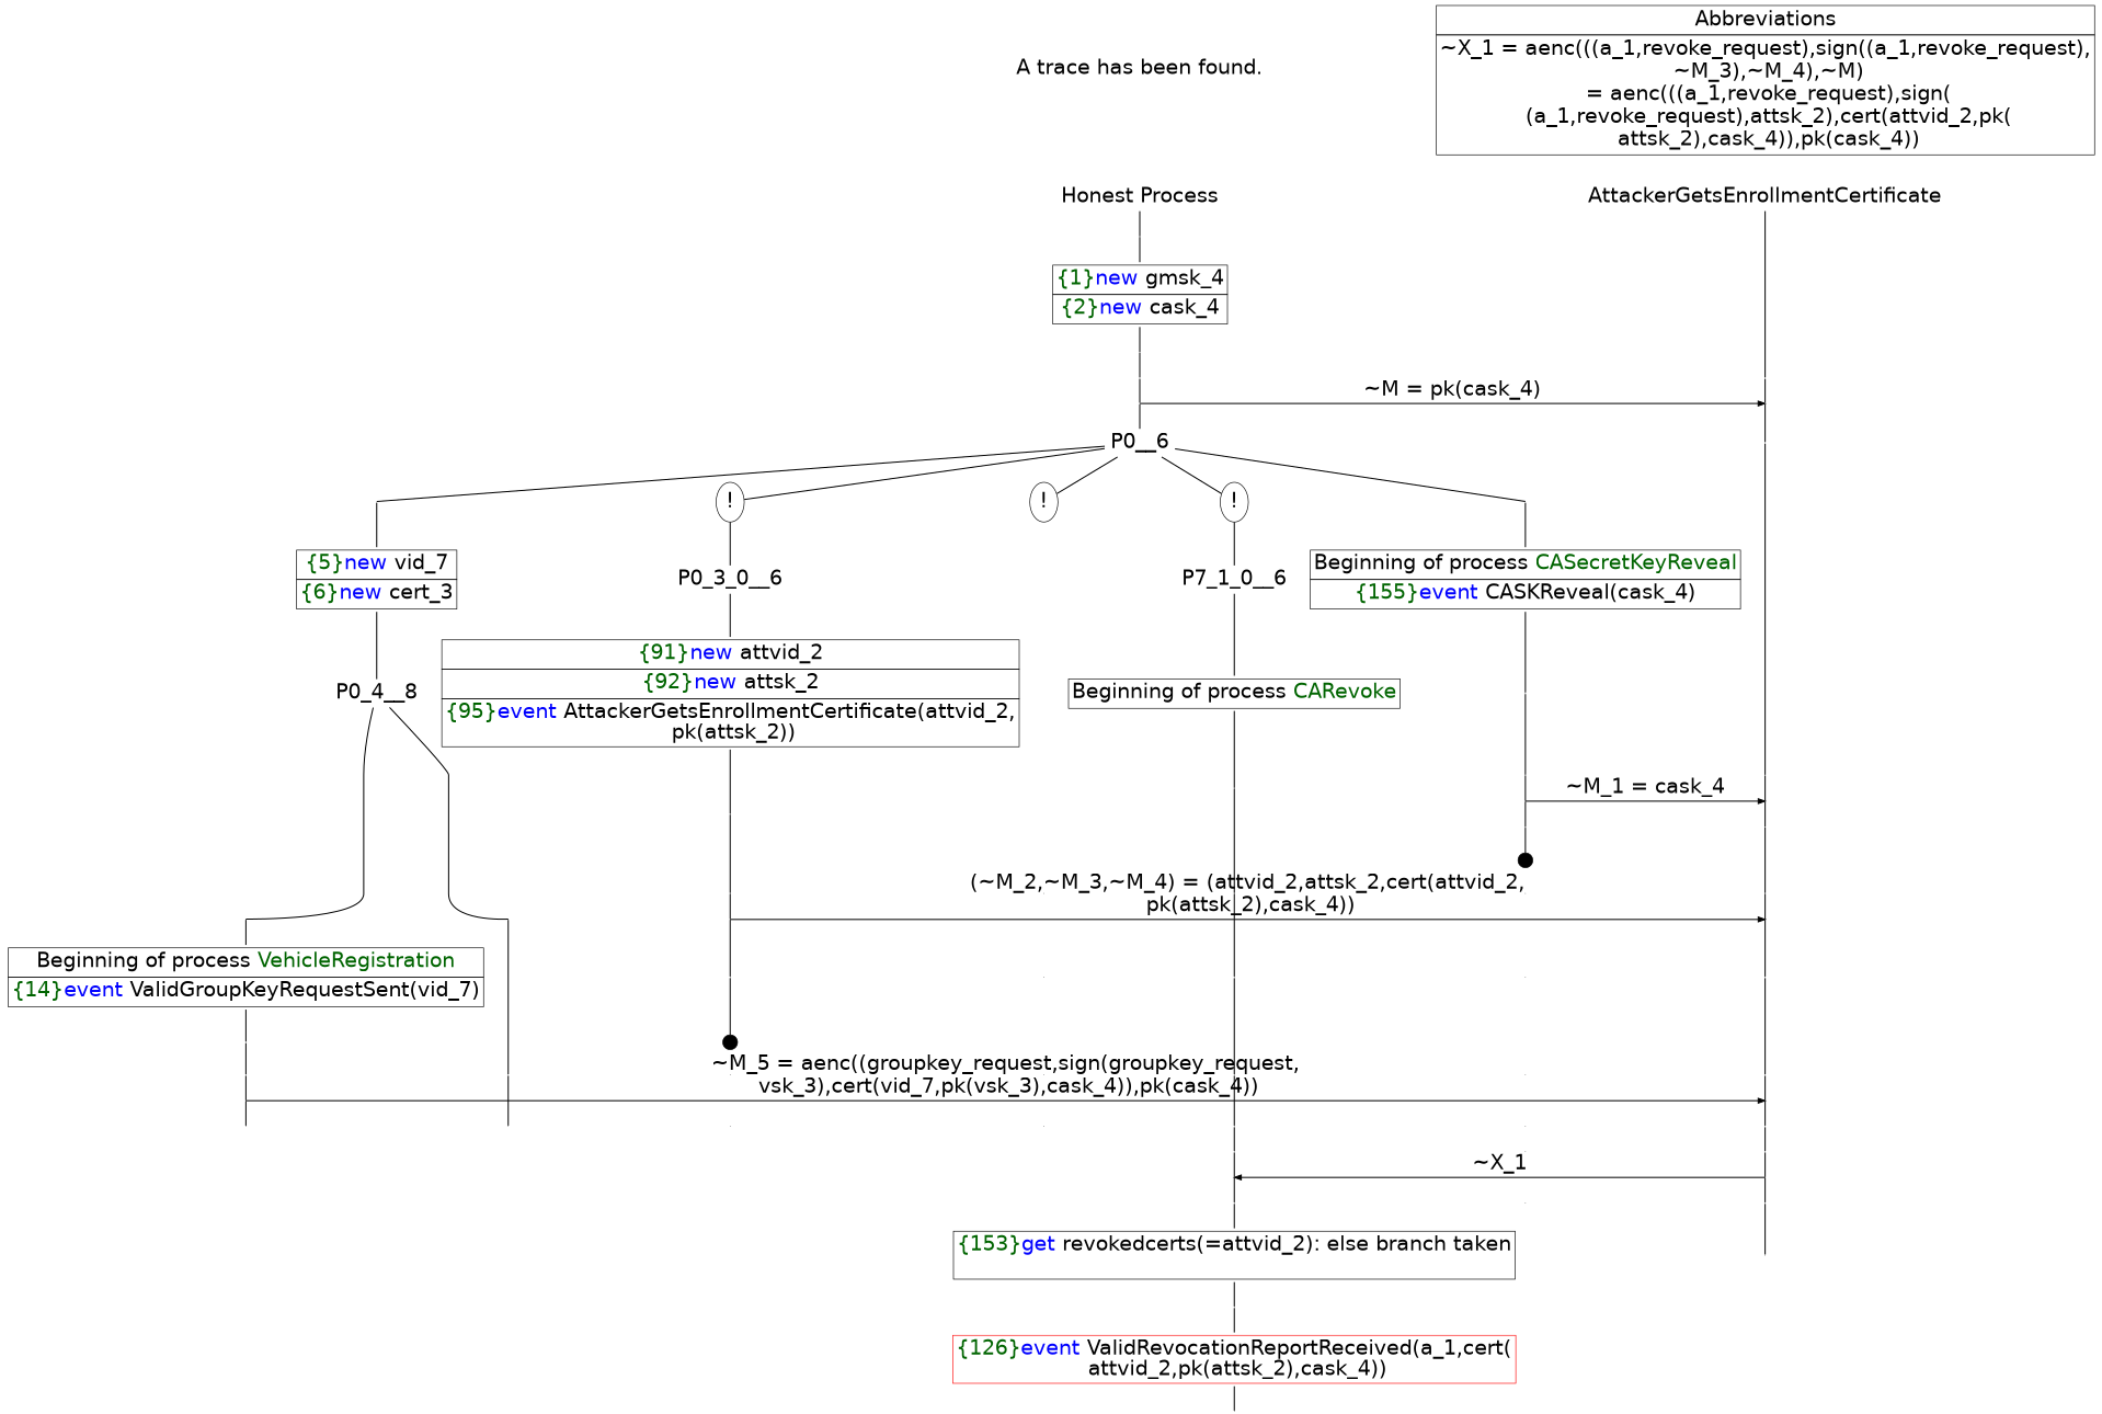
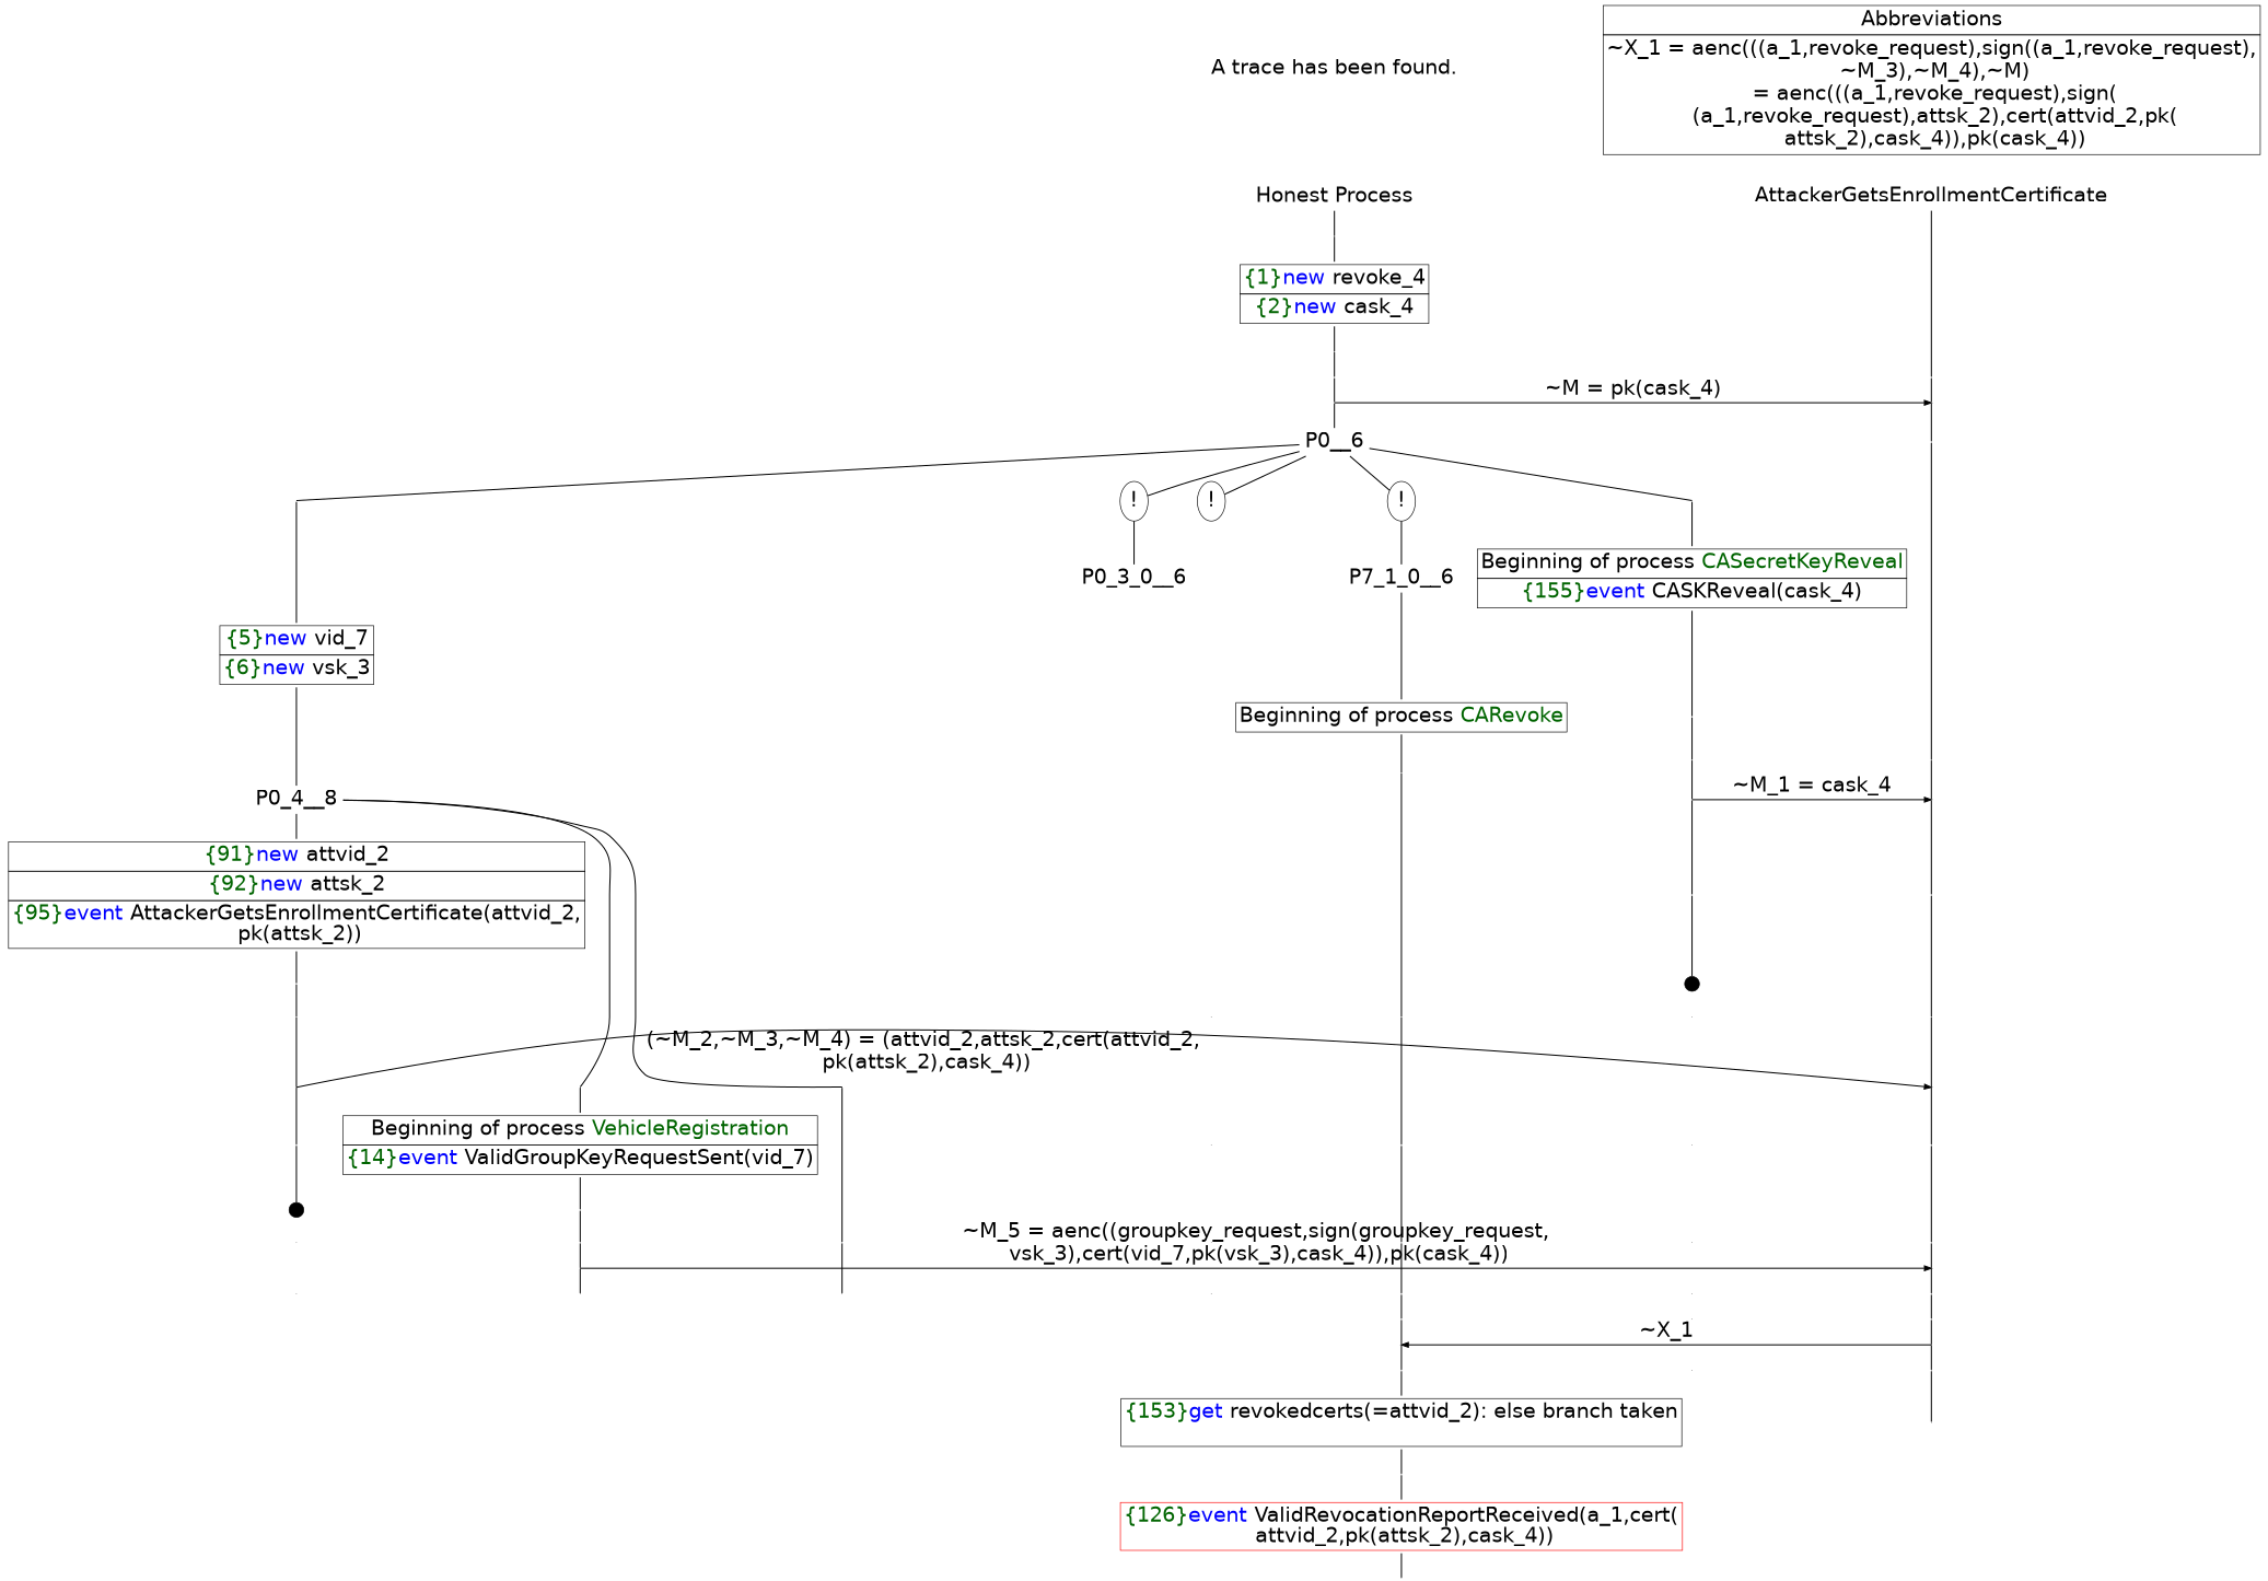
  digraph {
    fontname="DejaVu Sans"
    ordering=out
    node [fontname="DejaVu Sans" fontsize=30 shape=point]
    edge [arrowhead=none fontname="DejaVu Sans" fontsize=30 penwidth=1.6 weight=100]
    n1 [height=0 label="Honest Process" shape=plaintext width=0]
    n2 [height=0 label=AttackerGetsEnrollmentCertificate shape=plaintext width=0]
    P0__4 [height=0 width=0]
    P__1 [height=0 width=0]
    P0__5 [height=0 width=0]
    P__2 [height=0 width=0]
    P0__6 [fixedsize=false height=0 shape=none width=0]
    P__3 [height=0 width=0]
    P0_4__6 [height=0 width=0]
    n10 [height=0 label="!" shape=ellipse width=0]
    n11 [height=0 label="!" shape=ellipse width=0]
    n12 [height=0 label="!" shape=ellipse width=0]
    P0_0__6 [height=0 width=0]
    P0_0__9 [height=0 width=0]
    P__4 [height=0 width=0]
    P0_0__10 [height=0 width=0]
    P__5 [height=0 width=0]
    P0_0__11 [height=0 width=0]
    P__6 [height=0 width=0]
    P0_3_0__9 [height=0 width=0]
    P0_2__7 [height=0 style=invisible width=0]
    P0_1_0__9 [height=0 width=0]
    P0_0__13 [height=0 style=invisible width=0]
    P__7 [height=0 width=0]
    P0_3_0__10 [height=0 width=0]
    P__8 [height=0 width=0]
    P0_3_0__11 [height=0 width=0]
    P0_2__8 [height=0 style=invisible width=0]
    P0_1_0__10 [height=0 width=0]
    P0_0__14 [height=0 style=invisible width=0]
    P__9 [height=0 width=0]
    P0_4_1__8 [height=0 width=0]
    P0_4_0__8 [height=0 width=0]
    P0_4_1__11 [height=0 width=0]
    P0_4_0__9 [height=0 width=0]
    P0_3_0__13 [height=0 style=invisible width=0]
    P0_2__9 [height=0 style=invisible width=0]
    P0_1_0__11 [height=0 width=0]
    P0_0__15 [height=0 style=invisible width=0]
    P__10 [height=0 width=0]
    P0_4_1__12 [height=0 width=0]
    P__11 [height=0 width=0]
    P0_4_1__13 [height=0 width=0]
    P0_4_0__10 [height=0 width=0]
    P0_3_0__14 [height=0 style=invisible width=0]
    P0_2__10 [height=0 style=invisible width=0]
    P0_1_0__12 [height=0 width=0]
    P0_0__16 [height=0 style=invisible width=0]
    P__12 [height=0 width=0]
    P0_1_0__13 [height=0 width=0]
    P0_0__17 [height=0 style=invisible width=0]
    P__13 [height=0 width=0]
    P0_1_0__14 [height=0 width=0]
    P__14 [height=0 width=0]
    P0_1_0__15 [height=0 width=0]
    P0_0__18 [height=0 style=invisible width=0]
    P__15 [height=0 width=0]
    n58 [height=0 label=<<TABLE BORDER="0" CELLBORDER="1" CELLSPACING="0" CELLPADDING="4"> <TR><TD><FONT COLOR="darkgreen">{153}</FONT><FONT COLOR="blue">get</FONT> revokedcerts(=attvid_2): else branch taken<br/> </TD></TR></TABLE>> shape=plaintext width=0]
    P__16 [height=0 width=0]
    P0__1 [height=0 width=0]
-   n61 [height=0 label=<<TABLE BORDER="0" CELLBORDER="1" CELLSPACING="0" CELLPADDING="4"> <TR><TD><FONT COLOR="darkgreen">{5}</FONT><FONT COLOR="blue">new </FONT>vid_7</TD></TR><TR><TD><FONT COLOR="darkgreen">{6}</FONT><FONT COLOR="blue">new </FONT>cert_3</TD></TR></TABLE>> shape=plaintext width=0]
+   n61 [height=0 label=<<TABLE BORDER="0" CELLBORDER="1" CELLSPACING="0" CELLPADDING="4"> <TR><TD><FONT COLOR="darkgreen">{5}</FONT><FONT COLOR="blue">new </FONT>vid_7</TD></TR><TR><TD><FONT COLOR="darkgreen">{6}</FONT><FONT COLOR="blue">new </FONT>vsk_3</TD></TR></TABLE>> shape=plaintext width=0]
    P0_3_0__6 [fixedsize=false height=0 shape=none width=0]
    n63 [fixedsize=false height=0 label=P7_1_0__6 shape=none width=0]
    n64 [height=0 label=<<TABLE BORDER="0" CELLBORDER="1" CELLSPACING="0" CELLPADDING="4"> <TR><TD>Beginning of process <FONT COLOR="darkgreen">CASecretKeyReveal</FONT></TD></TR><TR><TD><FONT COLOR="darkgreen">{155}</FONT><FONT COLOR="blue">event</FONT> CASKReveal(cask_4)</TD></TR></TABLE>> shape=plaintext width=0]
    P0_0__12 [height=0.3 width=0.3]
    P0_3_0__12 [height=0.3 width=0.3]
    n67 [height=0 label=<<TABLE BORDER="0" CELLBORDER="1" CELLSPACING="0" CELLPADDING="4"> <TR><TD>Beginning of process <FONT COLOR="darkgreen">VehicleRegistration</FONT></TD></TR><TR><TD><FONT COLOR="darkgreen">{14}</FONT><FONT COLOR="blue">event</FONT> ValidGroupKeyRequestSent(vid_7)</TD></TR></TABLE>> shape=plaintext width=0]
    P0_1_0__17 [height=0 width=0]
    n69 [height=0 label=<A trace has been found.<br/> > shape=plaintext width=0]
-   n70 [height=0 label=<<TABLE BORDER="0" CELLBORDER="1" CELLSPACING="0" CELLPADDING="4"> <TR><TD><FONT COLOR="darkgreen">{1}</FONT><FONT COLOR="blue">new </FONT>gmsk_4</TD></TR><TR><TD><FONT COLOR="darkgreen">{2}</FONT><FONT COLOR="blue">new </FONT>cask_4</TD></TR></TABLE>> shape=plaintext width=0]
+   n70 [height=0 label=<<TABLE BORDER="0" CELLBORDER="1" CELLSPACING="0" CELLPADDING="4"> <TR><TD><FONT COLOR="darkgreen">{1}</FONT><FONT COLOR="blue">new </FONT>revoke_4</TD></TR><TR><TD><FONT COLOR="darkgreen">{2}</FONT><FONT COLOR="blue">new </FONT>cask_4</TD></TR></TABLE>> shape=plaintext width=0]
    P0__3 [height=0 width=0]
    P0_4__8 [fixedsize=false height=0 shape=none width=0]
    n73 [height=0 label=<<TABLE BORDER="0" CELLBORDER="1" CELLSPACING="0" CELLPADDING="4"> <TR><TD><FONT COLOR="darkgreen">{91}</FONT><FONT COLOR="blue">new </FONT>attvid_2</TD></TR><TR><TD><FONT COLOR="darkgreen">{92}</FONT><FONT COLOR="blue">new </FONT>attsk_2</TD></TR><TR><TD><FONT COLOR="darkgreen">{95}</FONT><FONT COLOR="blue">event</FONT> AttackerGetsEnrollmentCertificate(attvid_2,<br/> pk(attsk_2))</TD></TR></TABLE>> shape=plaintext width=0]
    n74 [height=0 label=<<TABLE BORDER="0" CELLBORDER="1" CELLSPACING="0" CELLPADDING="4"> <TR><TD>Beginning of process <FONT COLOR="darkgreen">CARevoke</FONT></TD></TR></TABLE>> shape=plaintext width=0]
    P0_0__8 [height=0 width=0]
    P0_1_0__8 [height=0 width=0]
    P0_3_0__8 [height=0 width=0]
    P0_4_1__10 [height=0 width=0]
    n79 [color=red height=0 label=<<TABLE BORDER="0" CELLBORDER="1" CELLSPACING="0" CELLPADDING="4"> <TR><TD><FONT COLOR="darkgreen">{126}</FONT><FONT COLOR="blue">event</FONT> ValidRevocationReportReceived(a_1,cert(<br/> attvid_2,pk(attsk_2),cask_4))</TD></TR></TABLE>> shape=plaintext width=0]
    P0_1_0__19 [height=0 width=0]
    n81 [height=0 label=<<TABLE BORDER="0" CELLBORDER="1" CELLSPACING="0" CELLPADDING="4"><TR> <TD> Abbreviations </TD></TR><TR><TD>~X_1 = aenc(((a_1,revoke_request),sign((a_1,revoke_request),<br/> ~M_3),~M_4),~M)<br/> = aenc(((a_1,revoke_request),sign(<br/> (a_1,revoke_request),attsk_2),cert(attvid_2,pk(<br/> attsk_2),cask_4)),pk(cask_4))</TD></TR></TABLE>> shape=plaintext width=0]
    subgraph sub_1 {
      rank=same
      n1
      n2
    }
    subgraph sub_2 {
      rank=same
      P0_3_0__11
      P0_2__8
      P0_1_0__10
      P0_0__14
      P__9
    }
    subgraph sub_3 {
      rank=same
      P0__4
      P__1
    }
    subgraph sub_4 {
      rank=same
      P0_3_0__10
      P__8
    }
    subgraph sub_5 {
      rank=same
      P0__5
      P__2
    }
    subgraph sub_6 {
      rank=same
      P0__6
      P__3
    }
    subgraph sub_7 {
      rank=same
      P0_4__6
      n10
      n11
      n12
      P0_0__6
    }
    subgraph sub_8 {
      rank=same
      P0_4_1__11
      P0_4_0__9
      P0_3_0__13
      P0_2__9
      P0_1_0__11
      P0_0__15
      P__10
    }
    subgraph sub_9 {
      rank=same
      P0_0__9
      P__4
    }
    subgraph sub_10 {
      rank=same
      P0_0__10
      P__5
    }
    subgraph sub_11 {
      rank=same
      P0_0__11
      P__6
    }
    subgraph sub_12 {
      rank=same
      P0_4_1__8
      P0_4_0__8
    }
    subgraph sub_13 {
      rank=same
      P0_3_0__9
      P0_2__7
      P0_1_0__9
      P0_0__13
      P__7
    }
    subgraph sub_14 {
      rank=same
      P0_4_1__12
      P__11
    }
    subgraph sub_15 {
      rank=same
      P0_4_1__13
      P0_4_0__10
      P0_3_0__14
      P0_2__10
      P0_1_0__12
      P0_0__16
      P__12
    }
    subgraph sub_16 {
      rank=same
      P0_1_0__13
      P0_0__17
      P__13
    }
    subgraph sub_17 {
      rank=same
      P0_1_0__14
      P__14
    }
    subgraph sub_18 {
      rank=same
      P0_1_0__15
      P0_0__18
      P__15
    }
    subgraph sub_19 {
      rank=same
      n58
      P__16
    }
    n1 -> P0__1
    n2 -> P__1
    P0__4 -> P0__5
    P__1 -> P__2
    P0__5 -> P__2 [arrowhead=normal label=<~M = pk(cask_4)> weight=""]
    P0__5 -> P0__6
    P__2 -> P__3
    P0__6 -> P0_4__6 [weight=""]
    P0__6 -> n10 [weight=""]
    P0__6 -> n11 [weight=""]
    P0__6 -> n12 [weight=""]
    P0__6 -> P0_0__6 [weight=""]
    P__3 -> P__4
    P0_4__6 -> n61
    n10 -> P0_3_0__6
    n11 -> P0_2__7 [style=invisible]
    n12 -> n63
    P0_0__6 -> n64
    P0_0__9 -> P0_0__10
    P__4 -> P__5
    P0_0__10 -> P__5 [arrowhead=normal label=<~M_1 = cask_4> weight=""]
    P0_0__10 -> P0_0__11
    P__5 -> P__6
    P0_0__11 -> P0_0__12
    P__6 -> P__7
    P0_3_0__9 -> P0_3_0__10
    P0_2__7 -> P0_2__8 [style=invisible]
    P0_1_0__9 -> P0_1_0__10
    P0_0__13 -> P0_0__14 [style=invisible]
    P__7 -> P__8
    P0_3_0__10 -> P__8 [arrowhead=normal label=<(~M_2,~M_3,~M_4) = (attvid_2,attsk_2,cert(attvid_2,<br/> pk(attsk_2),cask_4))> weight=""]
    P0_3_0__10 -> P0_3_0__11
    P__8 -> P__9
    P0_3_0__11 -> P0_3_0__12
    P0_2__8 -> P0_2__9 [style=invisible]
    P0_1_0__10 -> P0_1_0__11
    P0_0__14 -> P0_0__15 [style=invisible]
    P__9 -> P__10
    P0_4_1__8 -> n67
    P0_4_0__8 -> P0_4_0__9
    P0_4_1__11 -> P0_4_1__12
    P0_4_0__9 -> P0_4_0__10
    P0_3_0__13 -> P0_3_0__14 [style=invisible]
    P0_2__9 -> P0_2__10 [style=invisible]
    P0_1_0__11 -> P0_1_0__12
    P0_0__15 -> P0_0__16 [style=invisible]
    P__10 -> P__11
    P0_4_1__12 -> P__11 [arrowhead=normal label=<~M_5 = aenc((groupkey_request,sign(groupkey_request,<br/> vsk_3),cert(vid_7,pk(vsk_3),cask_4)),pk(cask_4))> weight=""]
    P0_4_1__12 -> P0_4_1__13
    P__11 -> P__12
    P0_1_0__12 -> P0_1_0__13
    P0_0__16 -> P0_0__17 [style=invisible]
    P__12 -> P__13
    P0_1_0__13 -> P0_1_0__14
    P0_0__17 -> P0_0__18 [style=invisible]
    P__13 -> P__14
    P0_1_0__14 -> P__14 [arrowhead=normal dir=back label=<~X_1> weight=""]
    P0_1_0__14 -> P0_1_0__15
    P__14 -> P__15
    P0_1_0__15 -> n58
    P__15 -> P__16
    n58 -> P0_1_0__17
    P0__1 -> n70
    n61 -> P0_4__8
-   P0_3_0__6 -> n73
+   P0_4__8 -> n73
    n63 -> n74
    n64 -> P0_0__8
    P0_0__12 -> P0_0__13 [style=invisible]
    P0_3_0__12 -> P0_3_0__13 [style=invisible]
    n67 -> P0_4_1__10
    P0_1_0__17 -> n79
    n69 -> n1 [style=invisible]
    n70 -> P0__3
    P0__3 -> P0__4
    P0_4__8 -> P0_4_1__8 [weight=""]
    P0_4__8 -> P0_4_0__8 [weight=""]
    n73 -> P0_3_0__8
    n74 -> P0_1_0__8
    P0_0__8 -> P0_0__9
    P0_1_0__8 -> P0_1_0__9
    P0_3_0__8 -> P0_3_0__9
    P0_4_1__10 -> P0_4_1__11
    n79 -> P0_1_0__19
    n81 -> n2 [style=invisible]
  }
